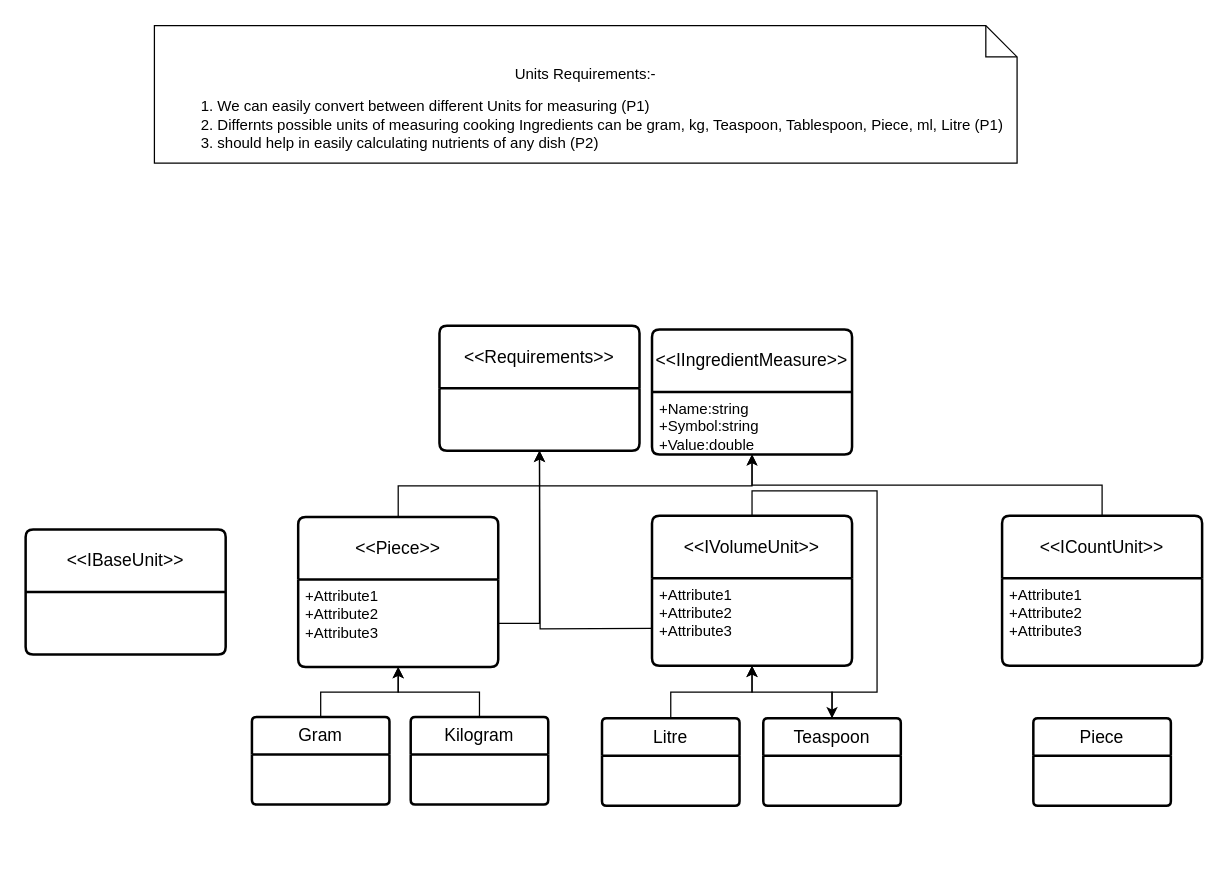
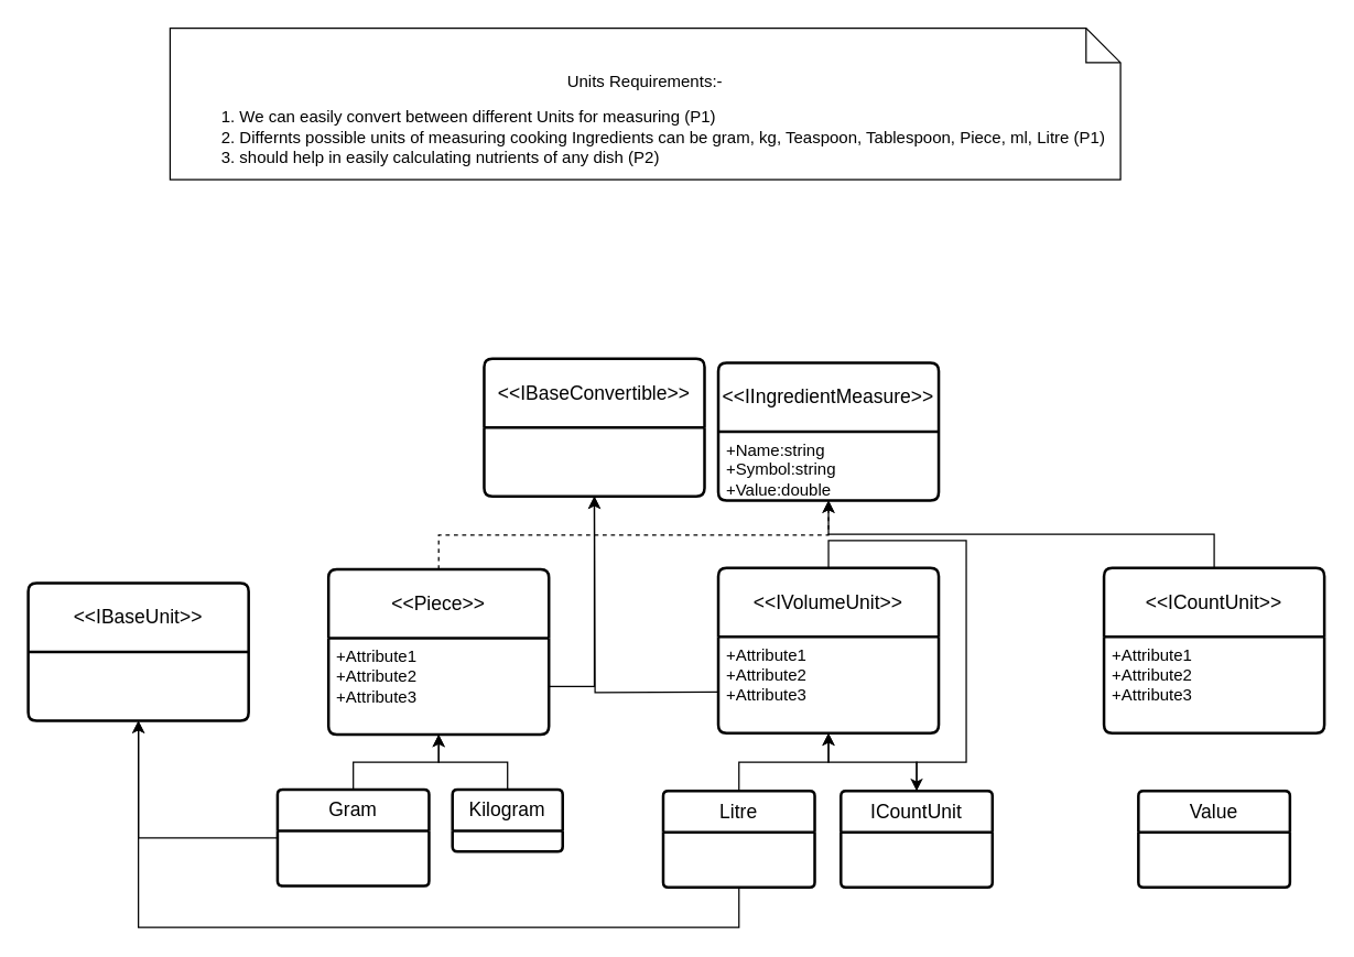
  <mxCell id="0" />
  <mxCell id="1" parent="0" />
  <mxCell id="2" value="&amp;lt;&amp;lt;IIngredientMeasure&amp;gt;&amp;gt;" style="swimlane;childLayout=stackLayout;horizontal=1;startSize=50;horizontalStack=0;rounded=1;fontSize=14;fontStyle=0;strokeWidth=2;resizeParent=0;resizeLast=1;shadow=0;dashed=0;align=center;arcSize=4;whiteSpace=wrap;html=1;" vertex="1" parent="1"><mxGeometry x="521" y="263" width="160" height="100" as="geometry" /></mxCell>
  <mxCell id="3" value="+Name:string&lt;br&gt;+Symbol:string&lt;br&gt;+Value:double" style="align=left;strokeColor=none;fillColor=none;spacingLeft=4;spacingRight=4;fontSize=12;verticalAlign=top;resizable=0;rotatable=0;part=1;html=1;whiteSpace=wrap;" vertex="1" parent="2"><mxGeometry y="50" width="160" height="50" as="geometry" /></mxCell>
  <mxCell id="4" style="edgeStyle=orthogonalEdgeStyle;rounded=0;orthogonalLoop=1;jettySize=auto;html=1;exitX=0.5;exitY=0;exitDx=0;exitDy=0;" edge="1" parent="1" source="6" target="23"><mxGeometry relative="1" as="geometry" /></mxCell>
  <mxCell id="5" style="edgeStyle=orthogonalEdgeStyle;rounded=0;orthogonalLoop=1;jettySize=auto;html=1;exitX=0;exitY=0.75;exitDx=0;exitDy=0;entryX=0.5;entryY=1;entryDx=0;entryDy=0;" edge="1" parent="1"><mxGeometry relative="1" as="geometry"><mxPoint x="521" y="502" as="sourcePoint" /><mxPoint x="431" y="360" as="targetPoint" /></mxGeometry></mxCell>
  <mxCell id="6" value="&amp;lt;&amp;lt;IVolumeUnit&amp;gt;&amp;gt;" style="swimlane;childLayout=stackLayout;horizontal=1;startSize=50;horizontalStack=0;rounded=1;fontSize=14;fontStyle=0;strokeWidth=2;resizeParent=0;resizeLast=1;shadow=0;dashed=0;align=center;arcSize=4;whiteSpace=wrap;html=1;" vertex="1" parent="1"><mxGeometry x="521" y="412" width="160" height="120" as="geometry" /></mxCell>
  <mxCell id="7" value="+Attribute1&#10;+Attribute2&#10;+Attribute3" style="align=left;strokeColor=none;fillColor=none;spacingLeft=4;spacingRight=4;fontSize=12;verticalAlign=top;resizable=0;rotatable=0;part=1;html=1;whiteSpace=wrap;" vertex="1" parent="6"><mxGeometry y="50" width="160" height="70" as="geometry" /></mxCell>
- <mxCell id="8" style="edgeStyle=orthogonalEdgeStyle;rounded=0;orthogonalLoop=1;jettySize=auto;html=1;exitX=0.5;exitY=0;exitDx=0;exitDy=0;" edge="1" parent="1" source="9" target="3"><mxGeometry relative="1" as="geometry" /></mxCell>
+ <mxCell id="8" style="edgeStyle=orthogonalEdgeStyle;rounded=0;orthogonalLoop=1;jettySize=auto;html=1;exitX=0.5;exitY=0;exitDx=0;exitDy=0;dashed=1;" edge="1" parent="1" source="9" target="3"><mxGeometry relative="1" as="geometry" /></mxCell>
  <mxCell id="9" value="&amp;lt;&amp;lt;Piece&amp;gt;&amp;gt;" style="swimlane;childLayout=stackLayout;horizontal=1;startSize=50;horizontalStack=0;rounded=1;fontSize=14;fontStyle=0;strokeWidth=2;resizeParent=0;resizeLast=1;shadow=0;dashed=0;align=center;arcSize=4;whiteSpace=wrap;html=1;" vertex="1" parent="1"><mxGeometry x="238" y="413" width="160" height="120" as="geometry" /></mxCell>
  <mxCell id="10" value="+Attribute1&#10;+Attribute2&#10;+Attribute3" style="align=left;strokeColor=none;fillColor=none;spacingLeft=4;spacingRight=4;fontSize=12;verticalAlign=top;resizable=0;rotatable=0;part=1;html=1;whiteSpace=wrap;" vertex="1" parent="9"><mxGeometry y="50" width="160" height="70" as="geometry" /></mxCell>
- <mxCell id="11" style="edgeStyle=orthogonalEdgeStyle;rounded=0;orthogonalLoop=1;jettySize=auto;html=1;exitX=0.5;exitY=0;exitDx=0;exitDy=0;entryX=0.5;entryY=1;entryDx=0;entryDy=0;endArrow=open;" edge="1" parent="1" source="12" target="3"><mxGeometry relative="1" as="geometry" /></mxCell>
+ <mxCell id="11" style="edgeStyle=orthogonalEdgeStyle;rounded=0;orthogonalLoop=1;jettySize=auto;html=1;exitX=0.5;exitY=0;exitDx=0;exitDy=0;entryX=0.5;entryY=1;entryDx=0;entryDy=0;" edge="1" parent="1" source="12" target="3"><mxGeometry relative="1" as="geometry" /></mxCell>
  <mxCell id="12" value="&amp;lt;&amp;lt;ICountUnit&amp;gt;&amp;gt;" style="swimlane;childLayout=stackLayout;horizontal=1;startSize=50;horizontalStack=0;rounded=1;fontSize=14;fontStyle=0;strokeWidth=2;resizeParent=0;resizeLast=1;shadow=0;dashed=0;align=center;arcSize=4;whiteSpace=wrap;html=1;" vertex="1" parent="1"><mxGeometry x="801" y="412" width="160" height="120" as="geometry" /></mxCell>
  <mxCell id="13" value="+Attribute1&#10;+Attribute2&#10;+Attribute3" style="align=left;strokeColor=none;fillColor=none;spacingLeft=4;spacingRight=4;fontSize=12;verticalAlign=top;resizable=0;rotatable=0;part=1;html=1;whiteSpace=wrap;" vertex="1" parent="12"><mxGeometry y="50" width="160" height="70" as="geometry" /></mxCell>
  <mxCell id="14" style="edgeStyle=orthogonalEdgeStyle;rounded=0;orthogonalLoop=1;jettySize=auto;html=1;exitX=0.5;exitY=0;exitDx=0;exitDy=0;entryX=0.5;entryY=1;entryDx=0;entryDy=0;" edge="1" parent="1" source="15" target="10"><mxGeometry relative="1" as="geometry" /></mxCell>
- <mxCell id="15" value="Kilogram" style="swimlane;childLayout=stackLayout;horizontal=1;startSize=30;horizontalStack=0;rounded=1;fontSize=14;fontStyle=0;strokeWidth=2;resizeParent=0;resizeLast=1;shadow=0;dashed=0;align=center;arcSize=4;whiteSpace=wrap;html=1;" vertex="1" parent="1"><mxGeometry x="328" y="573" width="110" height="70" as="geometry" /></mxCell>
+ <mxCell id="15" value="Kilogram" style="swimlane;childLayout=stackLayout;horizontal=1;startSize=30;horizontalStack=0;rounded=1;fontSize=14;fontStyle=0;strokeWidth=2;resizeParent=0;resizeLast=1;shadow=0;dashed=0;align=center;arcSize=4;whiteSpace=wrap;html=1;" vertex="1" parent="1"><mxGeometry x="328" y="573" width="80" height="45" as="geometry" /></mxCell>
  <mxCell id="16" style="edgeStyle=orthogonalEdgeStyle;rounded=0;orthogonalLoop=1;jettySize=auto;html=1;exitX=0.5;exitY=0;exitDx=0;exitDy=0;entryX=0.5;entryY=1;entryDx=0;entryDy=0;" edge="1" parent="1" source="18" target="10"><mxGeometry relative="1" as="geometry" /></mxCell>
+ <mxCell id="17" style="edgeStyle=orthogonalEdgeStyle;rounded=0;orthogonalLoop=1;jettySize=auto;html=1;exitX=0;exitY=0.5;exitDx=0;exitDy=0;entryX=0.5;entryY=1;entryDx=0;entryDy=0;" edge="1" parent="1" source="18" target="26"><mxGeometry relative="1" as="geometry" /></mxCell>
  <mxCell id="18" value="Gram" style="swimlane;childLayout=stackLayout;horizontal=1;startSize=30;horizontalStack=0;rounded=1;fontSize=14;fontStyle=0;strokeWidth=2;resizeParent=0;resizeLast=1;shadow=0;dashed=0;align=center;arcSize=4;whiteSpace=wrap;html=1;" vertex="1" parent="1"><mxGeometry x="201" y="573" width="110" height="70" as="geometry" /></mxCell>
  <mxCell id="19" style="edgeStyle=orthogonalEdgeStyle;rounded=0;orthogonalLoop=1;jettySize=auto;html=1;exitX=0.5;exitY=0;exitDx=0;exitDy=0;entryX=0.5;entryY=1;entryDx=0;entryDy=0;" edge="1" parent="1" source="21" target="7"><mxGeometry relative="1" as="geometry" /></mxCell>
+ <mxCell id="20" style="edgeStyle=orthogonalEdgeStyle;rounded=0;orthogonalLoop=1;jettySize=auto;html=1;exitX=0.5;exitY=1;exitDx=0;exitDy=0;entryX=0.5;entryY=1;entryDx=0;entryDy=0;" edge="1" parent="1" source="21" target="26"><mxGeometry relative="1" as="geometry"><Array as="points"><mxPoint x="536" y="673" /><mxPoint x="100" y="673" /></Array></mxGeometry></mxCell>
  <mxCell id="21" value="Litre" style="swimlane;childLayout=stackLayout;horizontal=1;startSize=30;horizontalStack=0;rounded=1;fontSize=14;fontStyle=0;strokeWidth=2;resizeParent=0;resizeLast=1;shadow=0;dashed=0;align=center;arcSize=4;whiteSpace=wrap;html=1;" vertex="1" parent="1"><mxGeometry x="481" y="574" width="110" height="70" as="geometry" /></mxCell>
  <mxCell id="22" style="edgeStyle=orthogonalEdgeStyle;rounded=0;orthogonalLoop=1;jettySize=auto;html=1;exitX=0.5;exitY=0;exitDx=0;exitDy=0;entryX=0.5;entryY=1;entryDx=0;entryDy=0;" edge="1" parent="1" source="23" target="7"><mxGeometry relative="1" as="geometry" /></mxCell>
- <mxCell id="23" value="Teaspoon" style="swimlane;childLayout=stackLayout;horizontal=1;startSize=30;horizontalStack=0;rounded=1;fontSize=14;fontStyle=0;strokeWidth=2;resizeParent=0;resizeLast=1;shadow=0;dashed=0;align=center;arcSize=4;whiteSpace=wrap;html=1;" vertex="1" parent="1"><mxGeometry x="610" y="574" width="110" height="70" as="geometry" /></mxCell>
- <mxCell id="24" value="Piece" style="swimlane;childLayout=stackLayout;horizontal=1;startSize=30;horizontalStack=0;rounded=1;fontSize=14;fontStyle=0;strokeWidth=2;resizeParent=0;resizeLast=1;shadow=0;dashed=0;align=center;arcSize=4;whiteSpace=wrap;html=1;" vertex="1" parent="1"><mxGeometry x="826" y="574" width="110" height="70" as="geometry" /></mxCell>
- <mxCell id="25" value="&amp;lt;&amp;lt;Requirements&amp;gt;&amp;gt;" style="swimlane;childLayout=stackLayout;horizontal=1;startSize=50;horizontalStack=0;rounded=1;fontSize=14;fontStyle=0;strokeWidth=2;resizeParent=0;resizeLast=1;shadow=0;dashed=0;align=center;arcSize=4;whiteSpace=wrap;html=1;" vertex="1" parent="1"><mxGeometry x="351" y="260" width="160" height="100" as="geometry" /></mxCell>
+ <mxCell id="23" value="ICountUnit" style="swimlane;childLayout=stackLayout;horizontal=1;startSize=30;horizontalStack=0;rounded=1;fontSize=14;fontStyle=0;strokeWidth=2;resizeParent=0;resizeLast=1;shadow=0;dashed=0;align=center;arcSize=4;whiteSpace=wrap;html=1;" vertex="1" parent="1"><mxGeometry x="610" y="574" width="110" height="70" as="geometry" /></mxCell>
+ <mxCell id="24" value="Value" style="swimlane;childLayout=stackLayout;horizontal=1;startSize=30;horizontalStack=0;rounded=1;fontSize=14;fontStyle=0;strokeWidth=2;resizeParent=0;resizeLast=1;shadow=0;dashed=0;align=center;arcSize=4;whiteSpace=wrap;html=1;" vertex="1" parent="1"><mxGeometry x="826" y="574" width="110" height="70" as="geometry" /></mxCell>
+ <mxCell id="25" value="&amp;lt;&amp;lt;IBaseConvertible&amp;gt;&amp;gt;" style="swimlane;childLayout=stackLayout;horizontal=1;startSize=50;horizontalStack=0;rounded=1;fontSize=14;fontStyle=0;strokeWidth=2;resizeParent=0;resizeLast=1;shadow=0;dashed=0;align=center;arcSize=4;whiteSpace=wrap;html=1;" vertex="1" parent="1"><mxGeometry x="351" y="260" width="160" height="100" as="geometry" /></mxCell>
  <mxCell id="26" value="&amp;lt;&amp;lt;IBaseUnit&amp;gt;&amp;gt;" style="swimlane;childLayout=stackLayout;horizontal=1;startSize=50;horizontalStack=0;rounded=1;fontSize=14;fontStyle=0;strokeWidth=2;resizeParent=0;resizeLast=1;shadow=0;dashed=0;align=center;arcSize=4;whiteSpace=wrap;html=1;" vertex="1" parent="1"><mxGeometry x="20" y="423" width="160" height="100" as="geometry" /></mxCell>
  <mxCell id="27" style="edgeStyle=orthogonalEdgeStyle;rounded=0;orthogonalLoop=1;jettySize=auto;html=1;exitX=1;exitY=0.5;exitDx=0;exitDy=0;entryX=0.5;entryY=1;entryDx=0;entryDy=0;" edge="1" parent="1" source="10" target="25"><mxGeometry relative="1" as="geometry" /></mxCell>
  <mxCell id="28" value="&lt;span style=&quot;text-align: left;&quot;&gt;Units Requirements:-&lt;/span&gt;&lt;div style=&quot;text-align: left;&quot;&gt;&lt;ol&gt;&lt;li&gt;We can easily convert between different Units for measuring (P1)&lt;/li&gt;&lt;li&gt;Differnts possible units of measuring cooking Ingredients can be gram, kg, Teaspoon, Tablespoon, Piece, ml, Litre (P1)&lt;/li&gt;&lt;li&gt;should help in easily calculating nutrients of any dish (P2)&lt;/li&gt;&lt;/ol&gt;&lt;/div&gt;" style="shape=note2;boundedLbl=1;whiteSpace=wrap;html=1;size=25;verticalAlign=top;align=center;" vertex="1" parent="1"><mxGeometry x="123" y="20" width="690" height="110" as="geometry" /></mxCell>
